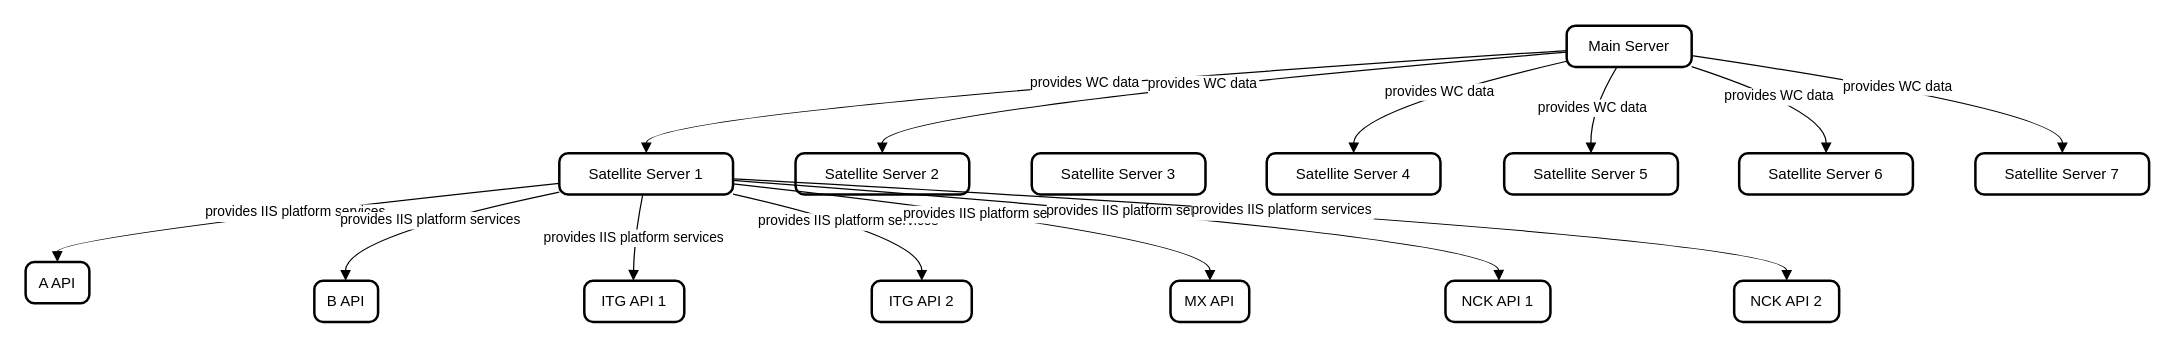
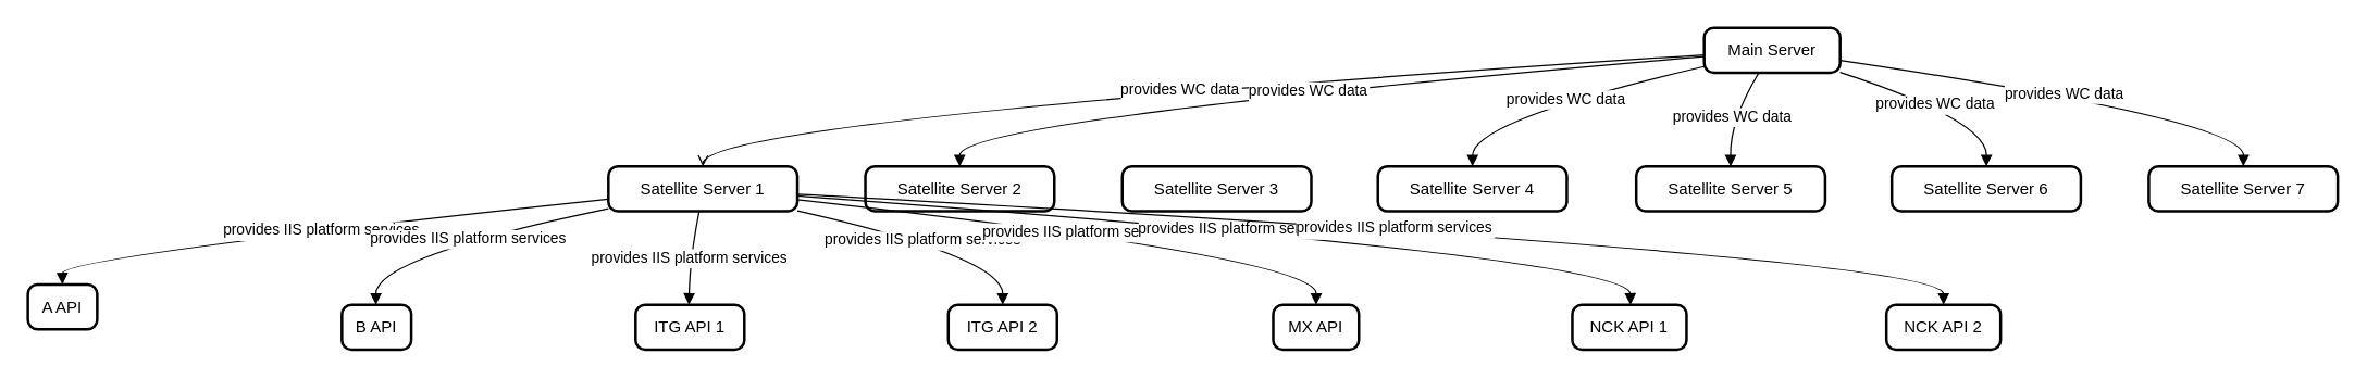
  <mxCell id="0" />
  <mxCell id="1" parent="0" />
  <mxCell id="2" value="Main Server" style="rounded=1;absoluteArcSize=1;arcSize=14;whiteSpace=wrap;strokeWidth=2;" vertex="1" parent="1"><mxGeometry x="1253" width="100" height="33" as="geometry" y="20" /></mxCell>
  <mxCell id="3" value="Satellite Server 1" style="rounded=1;absoluteArcSize=1;arcSize=14;whiteSpace=wrap;strokeWidth=2;" vertex="1" parent="1"><mxGeometry x="447" y="122" width="139" height="33" as="geometry" /></mxCell>
  <mxCell id="4" value="Satellite Server 2" style="rounded=1;absoluteArcSize=1;arcSize=14;whiteSpace=wrap;strokeWidth=2;" vertex="1" parent="1"><mxGeometry x="636" y="122" width="139" height="33" as="geometry" /></mxCell>
  <mxCell id="5" value="Satellite Server 3" style="rounded=1;absoluteArcSize=1;arcSize=14;whiteSpace=wrap;strokeWidth=2;" vertex="1" parent="1"><mxGeometry x="825" y="122" width="139" height="33" as="geometry" /></mxCell>
  <mxCell id="6" value="Satellite Server 4" style="rounded=1;absoluteArcSize=1;arcSize=14;whiteSpace=wrap;strokeWidth=2;" vertex="1" parent="1"><mxGeometry x="1013" y="122" width="139" height="33" as="geometry" /></mxCell>
  <mxCell id="7" value="Satellite Server 5" style="rounded=1;absoluteArcSize=1;arcSize=14;whiteSpace=wrap;strokeWidth=2;" vertex="1" parent="1"><mxGeometry x="1203" y="122" width="139" height="33" as="geometry" /></mxCell>
  <mxCell id="8" value="Satellite Server 6" style="rounded=1;absoluteArcSize=1;arcSize=14;whiteSpace=wrap;strokeWidth=2;" vertex="1" parent="1"><mxGeometry x="1391" y="122" width="139" height="33" as="geometry" /></mxCell>
  <mxCell id="9" value="Satellite Server 7" style="rounded=1;absoluteArcSize=1;arcSize=14;whiteSpace=wrap;strokeWidth=2;" vertex="1" parent="1"><mxGeometry x="1580" y="122" width="139" height="33" as="geometry" /></mxCell>
  <mxCell id="10" value="A API" style="rounded=1;absoluteArcSize=1;arcSize=14;whiteSpace=wrap;strokeWidth=2;" vertex="1" parent="1"><mxGeometry x="20" y="209" width="51" height="33" as="geometry" /></mxCell>
  <mxCell id="11" value="B API" style="rounded=1;absoluteArcSize=1;arcSize=14;whiteSpace=wrap;strokeWidth=2;" vertex="1" parent="1"><mxGeometry x="251" y="224" width="51" height="33" as="geometry" /></mxCell>
  <mxCell id="12" value="ITG API 1" style="rounded=1;absoluteArcSize=1;arcSize=14;whiteSpace=wrap;strokeWidth=2;" vertex="1" parent="1"><mxGeometry x="467" y="224" width="80" height="33" as="geometry" /></mxCell>
  <mxCell id="13" value="ITG API 2" style="rounded=1;absoluteArcSize=1;arcSize=14;whiteSpace=wrap;strokeWidth=2;" vertex="1" parent="1"><mxGeometry x="697" y="224" width="80" height="33" as="geometry" /></mxCell>
  <mxCell id="14" value="MX API" style="rounded=1;absoluteArcSize=1;arcSize=14;whiteSpace=wrap;strokeWidth=2;" vertex="1" parent="1"><mxGeometry x="936" y="224" width="63" height="33" as="geometry" /></mxCell>
  <mxCell id="15" value="NCK API 1" style="rounded=1;absoluteArcSize=1;arcSize=14;whiteSpace=wrap;strokeWidth=2;" vertex="1" parent="1"><mxGeometry x="1156" y="224" width="84" height="33" as="geometry" /></mxCell>
  <mxCell id="16" value="NCK API 2" style="rounded=1;absoluteArcSize=1;arcSize=14;whiteSpace=wrap;strokeWidth=2;" vertex="1" parent="1"><mxGeometry x="1387" y="224" width="84" height="33" as="geometry" /></mxCell>
- <mxCell id="17" value="provides WC data" style="curved=1;startArrow=none;endArrow=block;exitX=0;exitY=0.6;entryX=0.5;entryY=-0.01;" edge="1" parent="1" source="2" target="3"><mxGeometry relative="1" as="geometry"><Array as="points"><mxPoint x="517" y="88" /></Array></mxGeometry></mxCell>
+ <mxCell id="17" value="provides WC data" style="curved=1;startArrow=none;endArrow=open;exitX=0;exitY=0.6;entryX=0.5;entryY=-0.01;" edge="1" parent="1" source="2" target="3"><mxGeometry relative="1" as="geometry"><Array as="points"><mxPoint x="517" y="88" /></Array></mxGeometry></mxCell>
  <mxCell id="18" value="provides WC data" style="curved=1;startArrow=none;endArrow=block;exitX=0;exitY=0.64;entryX=0.5;entryY=-0.01;" edge="1" parent="1" source="2" target="4"><mxGeometry relative="1" as="geometry"><Array as="points"><mxPoint x="705" y="88" /></Array></mxGeometry></mxCell>
  <mxCell id="19" value="provides WC data" style="curved=1;startArrow=none;endArrow=block;exitX=0;exitY=0.86;entryX=0.5;entryY=-0.01;" edge="1" parent="1" source="2" target="6"><mxGeometry relative="1" as="geometry"><Array as="points"><mxPoint x="1083" y="88" /></Array></mxGeometry></mxCell>
  <mxCell id="20" value="provides WC data" style="curved=1;startArrow=none;endArrow=block;exitX=0.4;exitY=1.01;entryX=0.5;entryY=-0.01;" edge="1" parent="1" source="2" target="7"><mxGeometry relative="1" as="geometry"><Array as="points"><mxPoint x="1272" y="88" /></Array></mxGeometry></mxCell>
  <mxCell id="21" value="provides WC data" style="curved=1;startArrow=none;endArrow=block;exitX=1.01;exitY=1;entryX=0.5;entryY=-0.01;" edge="1" parent="1" source="2" target="8"><mxGeometry relative="1" as="geometry"><Array as="points"><mxPoint x="1461" y="88" /></Array></mxGeometry></mxCell>
  <mxCell id="22" value="provides WC data" style="curved=1;startArrow=none;endArrow=block;exitX=1.01;exitY=0.73;entryX=0.5;entryY=-0.01;" edge="1" parent="1" source="2" target="9"><mxGeometry relative="1" as="geometry"><Array as="points"><mxPoint x="1650" y="88" /></Array></mxGeometry></mxCell>
  <mxCell id="23" value="provides IIS platform services" style="curved=1;startArrow=none;endArrow=block;exitX=0;exitY=0.73;entryX=0.5;entryY=-0.01;" edge="1" parent="1" source="3" target="10"><mxGeometry relative="1" as="geometry"><Array as="points"><mxPoint x="45" y="189" /></Array></mxGeometry></mxCell>
  <mxCell id="24" value="provides IIS platform services" style="curved=1;startArrow=none;endArrow=block;exitX=0;exitY=0.94;entryX=0.49;entryY=-0.01;" edge="1" parent="1" source="3" target="11"><mxGeometry relative="1" as="geometry"><Array as="points"><mxPoint x="276" y="189" /></Array></mxGeometry></mxCell>
  <mxCell id="25" value="provides IIS platform services" style="curved=1;startArrow=none;endArrow=block;exitX=0.48;exitY=1.01;entryX=0.49;entryY=-0.01;" edge="1" parent="1" source="3" target="12"><mxGeometry relative="1" as="geometry"><Array as="points"><mxPoint x="507" y="189" /></Array></mxGeometry></mxCell>
  <mxCell id="26" value="provides IIS platform services" style="curved=1;startArrow=none;endArrow=block;exitX=1;exitY=0.99;entryX=0.5;entryY=-0.01;" edge="1" parent="1" source="3" target="13"><mxGeometry relative="1" as="geometry"><Array as="points"><mxPoint x="737" y="189" /></Array></mxGeometry></mxCell>
  <mxCell id="27" value="provides IIS platform services" style="curved=1;startArrow=none;endArrow=block;exitX=1;exitY=0.74;entryX=0.5;entryY=-0.01;" edge="1" parent="1" source="3" target="14"><mxGeometry relative="1" as="geometry"><Array as="points"><mxPoint x="968" y="189" /></Array></mxGeometry></mxCell>
  <mxCell id="28" value="provides IIS platform services" style="curved=1;startArrow=none;endArrow=block;exitX=1;exitY=0.66;entryX=0.51;entryY=-0.01;" edge="1" parent="1" source="3" target="15"><mxGeometry relative="1" as="geometry"><Array as="points"><mxPoint x="1198" y="189" /></Array></mxGeometry></mxCell>
  <mxCell id="29" value="provides IIS platform services" style="curved=1;startArrow=none;endArrow=block;exitX=1;exitY=0.62;entryX=0.5;entryY=-0.01;" edge="1" parent="1" source="3" target="16"><mxGeometry relative="1" as="geometry"><Array as="points"><mxPoint x="1429" y="189" /></Array></mxGeometry></mxCell>
